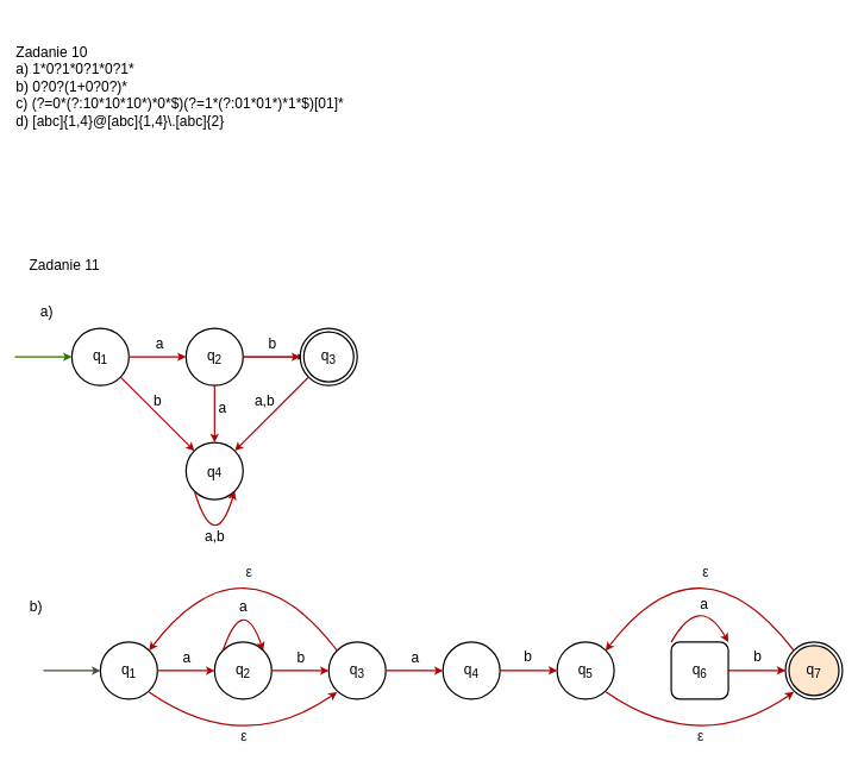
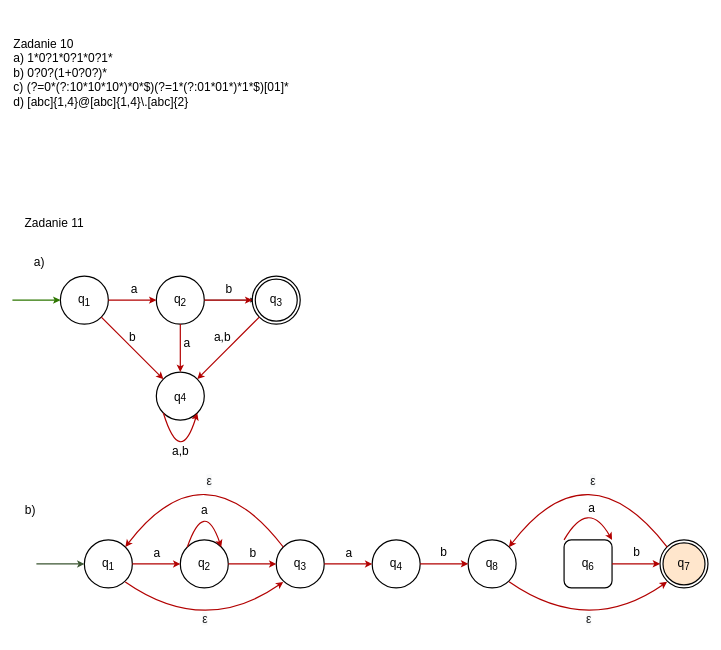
  <mxCell id="0" />
  <mxCell id="1" parent="0" />
  <mxCell id="2" value="q&lt;sub&gt;1&lt;/sub&gt;" style="ellipse;whiteSpace=wrap;html=1;aspect=fixed;fontSize=20;strokeWidth=2;" parent="1" vertex="1"><mxGeometry x="100" y="460" width="80" height="80" as="geometry" /></mxCell>
  <mxCell id="3" value="" style="edgeStyle=orthogonalEdgeStyle;rounded=0;orthogonalLoop=1;jettySize=auto;html=1;" parent="1" source="4" target="18" edge="1"><mxGeometry relative="1" as="geometry" /></mxCell>
  <mxCell id="4" value="q&lt;sub&gt;2&lt;/sub&gt;" style="ellipse;whiteSpace=wrap;html=1;aspect=fixed;fontSize=20;strokeWidth=2;" parent="1" vertex="1"><mxGeometry x="260" y="460" width="80" height="80" as="geometry" /></mxCell>
  <mxCell id="5" value="" style="ellipse;whiteSpace=wrap;html=1;aspect=fixed;fontSize=20;strokeWidth=2;" parent="1" vertex="1"><mxGeometry x="420" y="460" width="80" height="80" as="geometry" /></mxCell>
  <mxCell id="6" value="q&lt;span style=&quot;font-size: 16.667px;&quot;&gt;4&lt;/span&gt;" style="ellipse;whiteSpace=wrap;html=1;aspect=fixed;fontSize=20;strokeWidth=2;" parent="1" vertex="1"><mxGeometry x="260" y="620" width="80" height="80" as="geometry" /></mxCell>
  <mxCell id="7" value="" style="endArrow=classic;html=1;rounded=0;exitX=1;exitY=0.5;exitDx=0;exitDy=0;entryX=0;entryY=0.5;entryDx=0;entryDy=0;fontSize=20;strokeWidth=2;fillColor=#e51400;strokeColor=#B20000;" parent="1" source="2" target="4" edge="1"><mxGeometry width="50" height="50" relative="1" as="geometry"><mxPoint x="780" y="650" as="sourcePoint" /><mxPoint x="830" y="600" as="targetPoint" /></mxGeometry></mxCell>
  <mxCell id="8" value="a" style="edgeLabel;html=1;align=center;verticalAlign=middle;resizable=0;points=[];fontSize=20;" parent="7" vertex="1" connectable="0"><mxGeometry x="0.042" y="-3" relative="1" as="geometry"><mxPoint y="-23" as="offset" /></mxGeometry></mxCell>
  <mxCell id="9" value="" style="endArrow=classic;html=1;rounded=0;exitX=1;exitY=0.5;exitDx=0;exitDy=0;entryX=0;entryY=0.5;entryDx=0;entryDy=0;fontSize=20;fillColor=#e51400;strokeColor=#B20000;strokeWidth=2;" parent="1" source="4" target="5" edge="1"><mxGeometry width="50" height="50" relative="1" as="geometry"><mxPoint x="780" y="650" as="sourcePoint" /><mxPoint x="830" y="600" as="targetPoint" /></mxGeometry></mxCell>
  <mxCell id="10" value="b" style="edgeLabel;html=1;align=center;verticalAlign=middle;resizable=0;points=[];fontSize=20;" parent="9" vertex="1" connectable="0"><mxGeometry x="-0.008" y="-3" relative="1" as="geometry"><mxPoint y="-23" as="offset" /></mxGeometry></mxCell>
  <mxCell id="11" value="" style="endArrow=classic;html=1;rounded=0;exitX=1;exitY=1;exitDx=0;exitDy=0;entryX=0;entryY=0;entryDx=0;entryDy=0;fontSize=20;fillColor=#e51400;strokeColor=#B20000;strokeWidth=2;" parent="1" source="2" target="6" edge="1"><mxGeometry width="50" height="50" relative="1" as="geometry"><mxPoint x="780" y="650" as="sourcePoint" /><mxPoint x="830" y="600" as="targetPoint" /></mxGeometry></mxCell>
  <mxCell id="12" value="b" style="edgeLabel;html=1;align=center;verticalAlign=middle;resizable=0;points=[];fontSize=20;" parent="11" vertex="1" connectable="0"><mxGeometry x="-0.035" y="2" relative="1" as="geometry"><mxPoint y="-17" as="offset" /></mxGeometry></mxCell>
  <mxCell id="13" value="" style="endArrow=classic;html=1;rounded=0;exitX=0.5;exitY=1;exitDx=0;exitDy=0;entryX=0.5;entryY=0;entryDx=0;entryDy=0;fontSize=20;fillColor=#e51400;strokeColor=#B20000;strokeWidth=2;" parent="1" source="4" target="6" edge="1"><mxGeometry width="50" height="50" relative="1" as="geometry"><mxPoint x="780" y="650" as="sourcePoint" /><mxPoint x="830" y="600" as="targetPoint" /></mxGeometry></mxCell>
  <mxCell id="14" value="a" style="edgeLabel;html=1;align=center;verticalAlign=middle;resizable=0;points=[];fontSize=20;" parent="13" vertex="1" connectable="0"><mxGeometry x="-0.008" y="-1" relative="1" as="geometry"><mxPoint x="11" y="-10" as="offset" /></mxGeometry></mxCell>
  <mxCell id="15" value="" style="endArrow=classic;html=1;rounded=0;exitX=0;exitY=1;exitDx=0;exitDy=0;entryX=1;entryY=0;entryDx=0;entryDy=0;fontSize=20;fillColor=#e51400;strokeColor=#B20000;strokeWidth=2;" parent="1" source="5" target="6" edge="1"><mxGeometry width="50" height="50" relative="1" as="geometry"><mxPoint x="780" y="650" as="sourcePoint" /><mxPoint x="830" y="600" as="targetPoint" /></mxGeometry></mxCell>
  <mxCell id="16" value="a,b" style="edgeLabel;html=1;align=center;verticalAlign=middle;resizable=0;points=[];fontSize=20;" parent="15" vertex="1" connectable="0"><mxGeometry x="-0.019" y="-3" relative="1" as="geometry"><mxPoint x="-9" y="-17" as="offset" /></mxGeometry></mxCell>
  <mxCell id="17" value="" style="endArrow=classic;html=1;rounded=0;entryX=0;entryY=0.5;entryDx=0;entryDy=0;fontSize=20;strokeWidth=2;fillColor=#60a917;strokeColor=#2D7600;" parent="1" target="2" edge="1"><mxGeometry width="50" height="50" relative="1" as="geometry"><mxPoint x="20" y="500" as="sourcePoint" /><mxPoint x="830" y="600" as="targetPoint" /></mxGeometry></mxCell>
  <mxCell id="18" value="q&lt;sub&gt;3&lt;/sub&gt;" style="ellipse;whiteSpace=wrap;html=1;aspect=fixed;fontSize=20;strokeWidth=2;" parent="1" vertex="1"><mxGeometry x="425" y="465" width="70" height="70" as="geometry" /></mxCell>
  <mxCell id="19" value="" style="endArrow=classic;html=1;rounded=0;exitX=0;exitY=1;exitDx=0;exitDy=0;entryX=1;entryY=1;entryDx=0;entryDy=0;curved=1;elbow=vertical;fontSize=20;fillColor=#e51400;strokeColor=#B20000;strokeWidth=2;" parent="1" source="6" target="6" edge="1"><mxGeometry width="50" height="50" relative="1" as="geometry"><mxPoint x="780" y="650" as="sourcePoint" /><mxPoint x="830" y="600" as="targetPoint" /><Array as="points"><mxPoint x="300" y="780" /></Array></mxGeometry></mxCell>
  <mxCell id="20" value="a,b" style="edgeLabel;html=1;align=center;verticalAlign=middle;resizable=0;points=[];fontSize=20;" parent="19" vertex="1" connectable="0"><mxGeometry x="-0.459" y="11" relative="1" as="geometry"><mxPoint x="2" y="15" as="offset" /></mxGeometry></mxCell>
  <mxCell id="21" value="q&lt;sub&gt;1&lt;/sub&gt;" style="ellipse;whiteSpace=wrap;html=1;aspect=fixed;fontSize=20;strokeWidth=2;" parent="1" vertex="1"><mxGeometry x="140" y="900" width="80" height="80" as="geometry" /></mxCell>
  <mxCell id="22" value="q&lt;sub&gt;2&lt;/sub&gt;" style="ellipse;whiteSpace=wrap;html=1;aspect=fixed;fontSize=20;strokeWidth=2;" parent="1" vertex="1"><mxGeometry x="300" y="900" width="80" height="80" as="geometry" /></mxCell>
  <mxCell id="23" value="" style="endArrow=classic;html=1;rounded=0;exitX=1;exitY=0.5;exitDx=0;exitDy=0;entryX=0;entryY=0.5;entryDx=0;entryDy=0;fontSize=20;fillColor=#e51400;strokeColor=#B20000;strokeWidth=2;" parent="1" source="21" target="22" edge="1"><mxGeometry width="50" height="50" relative="1" as="geometry"><mxPoint x="780" y="750" as="sourcePoint" /><mxPoint x="830" y="700" as="targetPoint" /></mxGeometry></mxCell>
  <mxCell id="24" value="a" style="edgeLabel;html=1;align=center;verticalAlign=middle;resizable=0;points=[];fontSize=20;" parent="23" vertex="1" connectable="0"><mxGeometry x="-0.108" y="3" relative="1" as="geometry"><mxPoint x="4" y="-17" as="offset" /></mxGeometry></mxCell>
  <mxCell id="25" value="q&lt;sub&gt;3&lt;/sub&gt;" style="ellipse;whiteSpace=wrap;html=1;aspect=fixed;fontSize=20;strokeWidth=2;" parent="1" vertex="1"><mxGeometry x="460" y="900" width="80" height="80" as="geometry" /></mxCell>
  <mxCell id="26" value="" style="endArrow=classic;html=1;rounded=0;exitX=1;exitY=0.5;exitDx=0;exitDy=0;entryX=0;entryY=0.5;entryDx=0;entryDy=0;fontSize=20;fillColor=#e51400;strokeColor=#B20000;strokeWidth=2;" parent="1" source="22" target="25" edge="1"><mxGeometry width="50" height="50" relative="1" as="geometry"><mxPoint x="780" y="750" as="sourcePoint" /><mxPoint x="830" y="700" as="targetPoint" /></mxGeometry></mxCell>
  <mxCell id="27" value="b" style="edgeLabel;html=1;align=center;verticalAlign=middle;resizable=0;points=[];fontSize=20;" parent="26" vertex="1" connectable="0"><mxGeometry x="-0.083" y="-3" relative="1" as="geometry"><mxPoint x="3" y="-23" as="offset" /></mxGeometry></mxCell>
  <mxCell id="28" value="" style="endArrow=classic;html=1;rounded=0;exitX=0;exitY=0;exitDx=0;exitDy=0;entryX=1;entryY=0;entryDx=0;entryDy=0;curved=1;fontSize=20;fillColor=#e51400;strokeColor=#B20000;strokeWidth=2;" parent="1" source="25" target="21" edge="1"><mxGeometry width="50" height="50" relative="1" as="geometry"><mxPoint x="780" y="750" as="sourcePoint" /><mxPoint x="830" y="700" as="targetPoint" /><Array as="points"><mxPoint x="340" y="740" /></Array></mxGeometry></mxCell>
  <mxCell id="29" value="&lt;span style=&quot;color: rgb(32, 33, 34); font-family: sans-serif; text-align: left; text-wrap-mode: wrap; background-color: rgb(248, 249, 250);&quot;&gt;ε&lt;/span&gt;" style="edgeLabel;html=1;align=center;verticalAlign=middle;resizable=0;points=[];fontSize=20;" parent="28" vertex="1" connectable="0"><mxGeometry x="0.166" y="36" relative="1" as="geometry"><mxPoint x="1" y="10" as="offset" /></mxGeometry></mxCell>
  <mxCell id="30" value="" style="endArrow=classic;html=1;rounded=0;exitX=1;exitY=1;exitDx=0;exitDy=0;entryX=0;entryY=1;entryDx=0;entryDy=0;curved=1;fontSize=20;strokeWidth=2;fillColor=#e51400;strokeColor=#B20000;" parent="1" edge="1"><mxGeometry width="50" height="50" relative="1" as="geometry"><mxPoint x="208.284" y="970.004" as="sourcePoint" /><mxPoint x="471.716" y="970.004" as="targetPoint" /><Array as="points"><mxPoint x="340" y="1061.72" /></Array></mxGeometry></mxCell>
  <mxCell id="31" value="&lt;span style=&quot;color: rgb(32, 33, 34); font-family: sans-serif; text-align: left; text-wrap-mode: wrap; background-color: rgb(248, 249, 250);&quot;&gt;ε&lt;/span&gt;" style="edgeLabel;html=1;align=center;verticalAlign=middle;resizable=0;points=[];fontSize=20;" parent="30" vertex="1" connectable="0"><mxGeometry x="-0.163" y="37" relative="1" as="geometry"><mxPoint x="1" y="14" as="offset" /></mxGeometry></mxCell>
  <mxCell id="32" value="" style="endArrow=classic;html=1;rounded=0;entryX=0;entryY=0.5;entryDx=0;entryDy=0;fontSize=20;fillColor=#6d8764;strokeColor=#3A5431;strokeWidth=2;" parent="1" target="21" edge="1"><mxGeometry width="50" height="50" relative="1" as="geometry"><mxPoint x="60" y="940" as="sourcePoint" /><mxPoint x="830" y="700" as="targetPoint" /></mxGeometry></mxCell>
  <mxCell id="33" value="q&lt;sub&gt;4&lt;/sub&gt;" style="ellipse;whiteSpace=wrap;html=1;aspect=fixed;fontSize=20;strokeWidth=2;" parent="1" vertex="1"><mxGeometry x="620" y="900" width="80" height="80" as="geometry" /></mxCell>
  <mxCell id="34" value="" style="endArrow=classic;html=1;rounded=0;exitX=1;exitY=0.5;exitDx=0;exitDy=0;entryX=0;entryY=0.5;entryDx=0;entryDy=0;fontSize=20;fillColor=#e51400;strokeColor=#B20000;strokeWidth=2;" parent="1" source="25" target="33" edge="1"><mxGeometry width="50" height="50" relative="1" as="geometry"><mxPoint x="780" y="750" as="sourcePoint" /><mxPoint x="830" y="700" as="targetPoint" /></mxGeometry></mxCell>
  <mxCell id="35" value="a" style="edgeLabel;html=1;align=center;verticalAlign=middle;resizable=0;points=[];fontSize=20;" parent="34" vertex="1" connectable="0"><mxGeometry x="-0.133" y="3" relative="1" as="geometry"><mxPoint x="5" y="-17" as="offset" /></mxGeometry></mxCell>
  <mxCell id="36" value="" style="endArrow=classic;html=1;rounded=0;exitX=0;exitY=0;exitDx=0;exitDy=0;entryX=1;entryY=0;entryDx=0;entryDy=0;curved=1;fillColor=#e51400;strokeColor=#B20000;strokeWidth=2;" parent="1" source="22" target="22" edge="1"><mxGeometry width="50" height="50" relative="1" as="geometry"><mxPoint x="780" y="750" as="sourcePoint" /><mxPoint x="830" y="700" as="targetPoint" /><Array as="points"><mxPoint x="340" y="830" /></Array></mxGeometry></mxCell>
  <mxCell id="37" value="a" style="edgeLabel;html=1;align=center;verticalAlign=middle;resizable=0;points=[];fontSize=20;" parent="36" vertex="1" connectable="0"><mxGeometry x="0.455" y="-11" relative="1" as="geometry"><mxPoint x="-3" y="-21" as="offset" /></mxGeometry></mxCell>
- <mxCell id="38" value="q&lt;sub&gt;5&lt;/sub&gt;" style="ellipse;whiteSpace=wrap;html=1;aspect=fixed;fontSize=20;strokeWidth=2;" parent="1" vertex="1"><mxGeometry x="780" y="899.85" width="80" height="80" as="geometry" /></mxCell>
+ <mxCell id="38" value="q&lt;sub&gt;8&lt;/sub&gt;" style="ellipse;whiteSpace=wrap;html=1;aspect=fixed;fontSize=20;strokeWidth=2;" parent="1" vertex="1"><mxGeometry x="780" y="899.85" width="80" height="80" as="geometry" /></mxCell>
  <mxCell id="39" value="q&lt;sub&gt;6&lt;/sub&gt;" style="whiteSpace=wrap;html=1;aspect=fixed;fontSize=20;strokeWidth=2;rounded=1;" parent="1" vertex="1"><mxGeometry x="940" y="899.85" width="80" height="80" as="geometry" /></mxCell>
  <mxCell id="40" value="" style="ellipse;whiteSpace=wrap;html=1;aspect=fixed;fontSize=20;strokeWidth=2;" parent="1" vertex="1"><mxGeometry x="1100" y="899.85" width="80" height="80" as="geometry" /></mxCell>
  <mxCell id="41" value="" style="endArrow=classic;html=1;rounded=0;exitX=1;exitY=0.5;exitDx=0;exitDy=0;entryX=0;entryY=0.5;entryDx=0;entryDy=0;fontSize=20;fillColor=#e51400;strokeColor=#B20000;strokeWidth=2;" parent="1" source="39" target="40" edge="1"><mxGeometry width="50" height="50" relative="1" as="geometry"><mxPoint x="1420" y="749.85" as="sourcePoint" /><mxPoint x="1470" y="699.85" as="targetPoint" /></mxGeometry></mxCell>
  <mxCell id="42" value="b" style="edgeLabel;html=1;align=center;verticalAlign=middle;resizable=0;points=[];fontSize=20;" parent="41" vertex="1" connectable="0"><mxGeometry x="-0.083" y="-3" relative="1" as="geometry"><mxPoint x="3" y="-23" as="offset" /></mxGeometry></mxCell>
  <mxCell id="43" value="" style="endArrow=classic;html=1;rounded=0;exitX=1;exitY=1;exitDx=0;exitDy=0;entryX=0;entryY=1;entryDx=0;entryDy=0;curved=1;fontSize=20;fillColor=#e51400;strokeColor=#B20000;strokeWidth=2;" parent="1" edge="1"><mxGeometry width="50" height="50" relative="1" as="geometry"><mxPoint x="848.284" y="969.854" as="sourcePoint" /><mxPoint x="1111.716" y="969.854" as="targetPoint" /><Array as="points"><mxPoint x="980" y="1061.57" /></Array></mxGeometry></mxCell>
  <mxCell id="44" value="&lt;span style=&quot;color: rgb(32, 33, 34); font-family: sans-serif; text-align: left; text-wrap-mode: wrap; background-color: rgb(248, 249, 250);&quot;&gt;ε&lt;/span&gt;" style="edgeLabel;html=1;align=center;verticalAlign=middle;resizable=0;points=[];fontSize=20;" parent="43" vertex="1" connectable="0"><mxGeometry x="-0.163" y="37" relative="1" as="geometry"><mxPoint x="1" y="14" as="offset" /></mxGeometry></mxCell>
  <mxCell id="45" value="" style="endArrow=classic;html=1;rounded=0;entryX=0;entryY=0.5;entryDx=0;entryDy=0;fontSize=20;fillColor=#e51400;strokeColor=#B20000;strokeWidth=2;" parent="1" target="38" edge="1"><mxGeometry width="50" height="50" relative="1" as="geometry"><mxPoint x="700" y="939.85" as="sourcePoint" /><mxPoint x="1470" y="699.85" as="targetPoint" /><Array as="points" /></mxGeometry></mxCell>
  <mxCell id="46" value="b" style="edgeLabel;html=1;align=center;verticalAlign=middle;resizable=0;points=[];fontSize=20;" parent="45" vertex="1" connectable="0"><mxGeometry x="-0.058" relative="1" as="geometry"><mxPoint y="-20" as="offset" /></mxGeometry></mxCell>
  <mxCell id="47" value="" style="endArrow=classic;html=1;rounded=0;exitX=0;exitY=0;exitDx=0;exitDy=0;entryX=1;entryY=0;entryDx=0;entryDy=0;curved=1;fillColor=#e51400;strokeColor=#B20000;strokeWidth=2;" parent="1" source="39" target="39" edge="1"><mxGeometry width="50" height="50" relative="1" as="geometry"><mxPoint x="1420" y="749.85" as="sourcePoint" /><mxPoint x="1470" y="699.85" as="targetPoint" /><Array as="points"><mxPoint x="980" y="829.85" /></Array></mxGeometry></mxCell>
  <mxCell id="48" value="a" style="edgeLabel;html=1;align=center;verticalAlign=middle;resizable=0;points=[];fontSize=20;" parent="47" vertex="1" connectable="0"><mxGeometry x="0.455" y="-11" relative="1" as="geometry"><mxPoint x="-3" y="-21" as="offset" /></mxGeometry></mxCell>
  <mxCell id="49" value="" style="endArrow=classic;html=1;rounded=0;exitX=0;exitY=0;exitDx=0;exitDy=0;entryX=1;entryY=0;entryDx=0;entryDy=0;curved=1;fontSize=20;fillColor=#e51400;strokeColor=#B20000;strokeWidth=2;" parent="1" edge="1"><mxGeometry width="50" height="50" relative="1" as="geometry"><mxPoint x="1112" y="912" as="sourcePoint" /><mxPoint x="848" y="912" as="targetPoint" /><Array as="points"><mxPoint x="980" y="740" /></Array></mxGeometry></mxCell>
  <mxCell id="50" value="&lt;span style=&quot;color: rgb(32, 33, 34); font-family: sans-serif; text-align: left; text-wrap-mode: wrap; background-color: rgb(248, 249, 250);&quot;&gt;ε&lt;/span&gt;" style="edgeLabel;html=1;align=center;verticalAlign=middle;resizable=0;points=[];fontSize=20;" parent="49" vertex="1" connectable="0"><mxGeometry x="0.166" y="36" relative="1" as="geometry"><mxPoint x="1" y="10" as="offset" /></mxGeometry></mxCell>
  <mxCell id="51" value="&lt;font style=&quot;font-size: 20px;&quot;&gt;q&lt;sub&gt;7&lt;/sub&gt;&lt;/font&gt;" style="ellipse;whiteSpace=wrap;html=1;aspect=fixed;strokeWidth=2;fillColor=#ffe6cc;" parent="1" vertex="1"><mxGeometry x="1105" y="905" width="70" height="70" as="geometry" /></mxCell>
  <mxCell id="52" value="&lt;div&gt;&lt;font style=&quot;font-size: 20px;&quot;&gt;Zadanie 10&lt;/font&gt;&lt;/div&gt;&lt;div&gt;&lt;font style=&quot;font-size: 20px;&quot;&gt;a) 1*0?1*0?1*0?1*&lt;/font&gt;&lt;/div&gt;&lt;div&gt;&lt;font style=&quot;font-size: 20px;&quot;&gt;b) 0?0?(1+0?0?)*&lt;/font&gt;&lt;/div&gt;&lt;div&gt;&lt;font style=&quot;font-size: 20px;&quot;&gt;c)&amp;nbsp;&lt;/font&gt;&lt;span style=&quot;background-color: transparent; font-size: 20px;&quot;&gt;(?=0*(?:10*10*10*)*0*$)(?=1*(?:01*01*)*1*$)[01]*&lt;/span&gt;&lt;/div&gt;&lt;div&gt;&lt;font style=&quot;font-size: 20px;&quot;&gt;d) [abc]{1,4}@[abc]{1,4}\.[abc]{2}&lt;/font&gt;&lt;/div&gt;" style="text;html=1;align=left;verticalAlign=middle;whiteSpace=wrap;rounded=0;fillColor=default;" parent="1" vertex="1"><mxGeometry x="20" y="20" width="560" height="200" as="geometry" /></mxCell>
  <mxCell id="53" value="Zadanie 11" style="text;html=1;align=center;verticalAlign=middle;whiteSpace=wrap;rounded=0;fontSize=20;fillColor=default;" parent="1" vertex="1"><mxGeometry x="30" y="350" width="120" height="40" as="geometry" /></mxCell>
  <mxCell id="54" value="&lt;font style=&quot;font-size: 20px;&quot;&gt;a)&lt;/font&gt;" style="text;html=1;align=center;verticalAlign=middle;whiteSpace=wrap;rounded=0;" parent="1" vertex="1"><mxGeometry x="35" y="420" width="60" height="30" as="geometry" /></mxCell>
  <mxCell id="55" value="&lt;font style=&quot;font-size: 20px;&quot;&gt;b)&lt;/font&gt;" style="text;html=1;align=center;verticalAlign=middle;whiteSpace=wrap;rounded=0;" parent="1" vertex="1"><mxGeometry x="20" y="835" width="60" height="30" as="geometry" /></mxCell>
